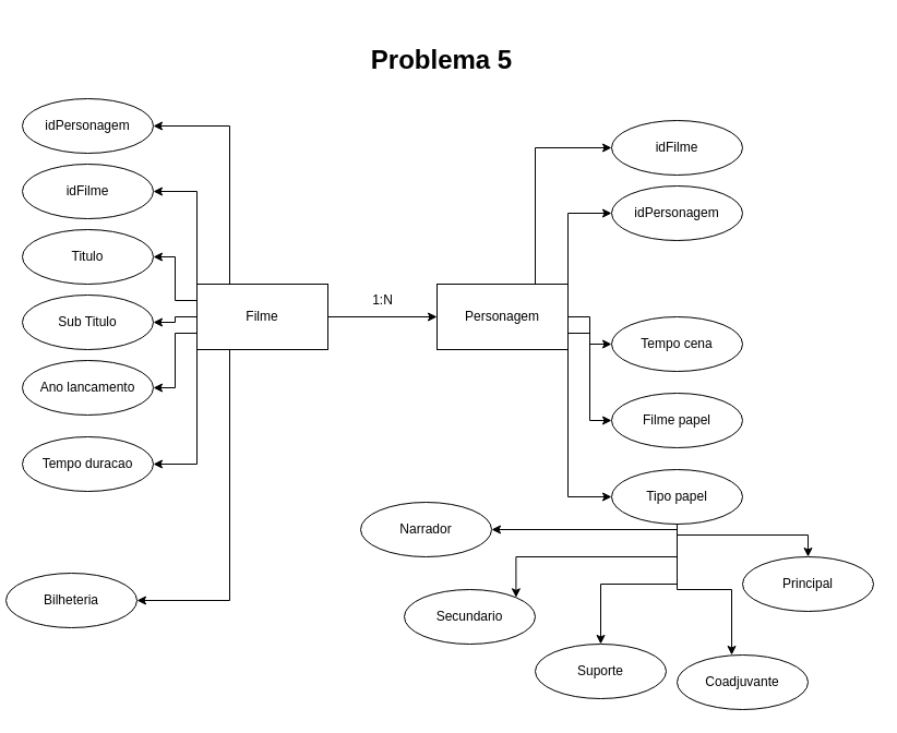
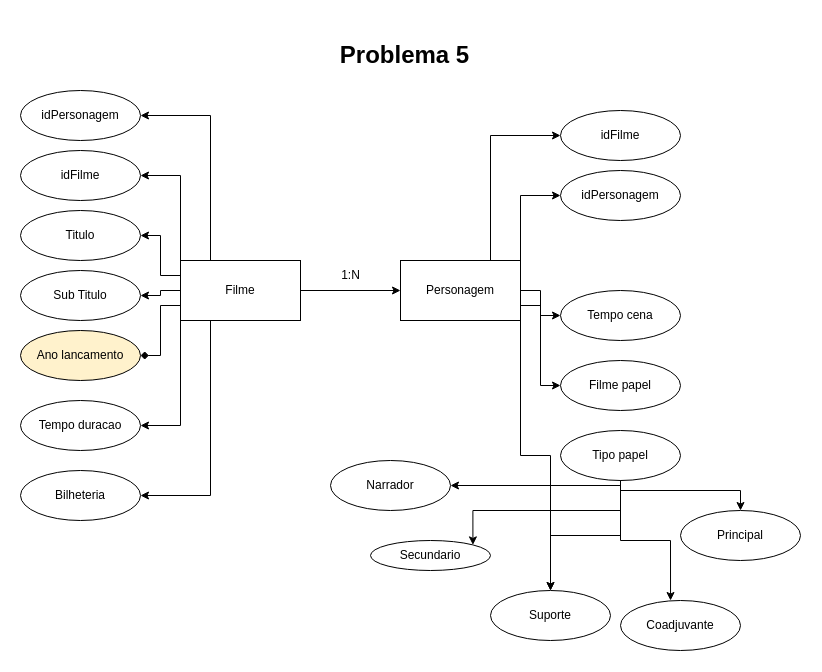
  <mxCell id="0" />
  <mxCell id="1" parent="0" />
  <mxCell id="2" style="edgeStyle=orthogonalEdgeStyle;rounded=0;orthogonalLoop=1;jettySize=auto;html=1;exitX=1;exitY=0.5;exitDx=0;exitDy=0;entryX=0;entryY=0.5;entryDx=0;entryDy=0;" parent="1" source="7" target="27" edge="1"><mxGeometry relative="1" as="geometry" /></mxCell>
  <mxCell id="3" style="edgeStyle=orthogonalEdgeStyle;rounded=0;orthogonalLoop=1;jettySize=auto;html=1;exitX=1;exitY=0;exitDx=0;exitDy=0;entryX=0;entryY=0.5;entryDx=0;entryDy=0;" parent="1" source="7" target="26" edge="1"><mxGeometry relative="1" as="geometry" /></mxCell>
  <mxCell id="4" style="edgeStyle=orthogonalEdgeStyle;rounded=0;orthogonalLoop=1;jettySize=auto;html=1;exitX=0.75;exitY=0;exitDx=0;exitDy=0;entryX=0;entryY=0.5;entryDx=0;entryDy=0;" parent="1" source="7" target="25" edge="1"><mxGeometry relative="1" as="geometry" /></mxCell>
  <mxCell id="5" style="edgeStyle=orthogonalEdgeStyle;rounded=0;orthogonalLoop=1;jettySize=auto;html=1;exitX=1;exitY=0.75;exitDx=0;exitDy=0;entryX=0;entryY=0.5;entryDx=0;entryDy=0;" parent="1" source="7" target="28" edge="1"><mxGeometry relative="1" as="geometry" /></mxCell>
- <mxCell id="6" style="edgeStyle=orthogonalEdgeStyle;rounded=0;orthogonalLoop=1;jettySize=auto;html=1;exitX=1;exitY=1;exitDx=0;exitDy=0;entryX=0;entryY=0.5;entryDx=0;entryDy=0;" parent="1" source="7" target="33" edge="1"><mxGeometry relative="1" as="geometry" /></mxCell>
+ <mxCell id="6" style="edgeStyle=orthogonalEdgeStyle;rounded=0;orthogonalLoop=1;jettySize=auto;html=1;exitX=1;exitY=1;exitDx=0;exitDy=0;" parent="1" source="7" target="36" edge="1"><mxGeometry relative="1" as="geometry" /></mxCell>
  <mxCell id="7" value="Personagem" style="rounded=0;whiteSpace=wrap;html=1;" parent="1" vertex="1"><mxGeometry x="400" y="260" width="120" height="60" as="geometry" /></mxCell>
  <mxCell id="8" style="edgeStyle=orthogonalEdgeStyle;rounded=0;orthogonalLoop=1;jettySize=auto;html=1;exitX=1;exitY=0.5;exitDx=0;exitDy=0;" parent="1" source="16" target="7" edge="1"><mxGeometry relative="1" as="geometry" /></mxCell>
  <mxCell id="9" style="edgeStyle=orthogonalEdgeStyle;rounded=0;orthogonalLoop=1;jettySize=auto;html=1;exitX=0;exitY=0.5;exitDx=0;exitDy=0;entryX=1;entryY=0.5;entryDx=0;entryDy=0;" parent="1" source="16" target="21" edge="1"><mxGeometry relative="1" as="geometry" /></mxCell>
  <mxCell id="10" style="edgeStyle=orthogonalEdgeStyle;rounded=0;orthogonalLoop=1;jettySize=auto;html=1;exitX=0;exitY=0.25;exitDx=0;exitDy=0;entryX=1;entryY=0.5;entryDx=0;entryDy=0;" parent="1" source="16" target="20" edge="1"><mxGeometry relative="1" as="geometry" /></mxCell>
  <mxCell id="11" style="edgeStyle=orthogonalEdgeStyle;rounded=0;orthogonalLoop=1;jettySize=auto;html=1;exitX=0;exitY=0;exitDx=0;exitDy=0;entryX=1;entryY=0.5;entryDx=0;entryDy=0;" parent="1" source="16" target="19" edge="1"><mxGeometry relative="1" as="geometry" /></mxCell>
  <mxCell id="12" style="edgeStyle=orthogonalEdgeStyle;rounded=0;orthogonalLoop=1;jettySize=auto;html=1;exitX=0.25;exitY=0;exitDx=0;exitDy=0;entryX=1;entryY=0.5;entryDx=0;entryDy=0;" parent="1" source="16" target="18" edge="1"><mxGeometry relative="1" as="geometry" /></mxCell>
- <mxCell id="13" style="edgeStyle=orthogonalEdgeStyle;rounded=0;orthogonalLoop=1;jettySize=auto;html=1;exitX=0;exitY=0.75;exitDx=0;exitDy=0;entryX=1;entryY=0.5;entryDx=0;entryDy=0;" parent="1" source="16" target="22" edge="1"><mxGeometry relative="1" as="geometry" /></mxCell>
+ <mxCell id="13" style="edgeStyle=orthogonalEdgeStyle;rounded=0;orthogonalLoop=1;jettySize=auto;html=1;exitX=0;exitY=0.75;exitDx=0;exitDy=0;entryX=1;entryY=0.5;entryDx=0;entryDy=0;endArrow=diamond;" parent="1" source="16" target="22" edge="1"><mxGeometry relative="1" as="geometry" /></mxCell>
  <mxCell id="14" style="edgeStyle=orthogonalEdgeStyle;rounded=0;orthogonalLoop=1;jettySize=auto;html=1;exitX=0;exitY=1;exitDx=0;exitDy=0;entryX=1;entryY=0.5;entryDx=0;entryDy=0;" parent="1" source="16" target="23" edge="1"><mxGeometry relative="1" as="geometry" /></mxCell>
  <mxCell id="15" style="edgeStyle=orthogonalEdgeStyle;rounded=0;orthogonalLoop=1;jettySize=auto;html=1;exitX=0.25;exitY=1;exitDx=0;exitDy=0;entryX=1;entryY=0.5;entryDx=0;entryDy=0;" parent="1" source="16" target="24" edge="1"><mxGeometry relative="1" as="geometry" /></mxCell>
  <mxCell id="16" value="Filme" style="rounded=0;whiteSpace=wrap;html=1;" parent="1" vertex="1"><mxGeometry x="180" y="260" width="120" height="60" as="geometry" /></mxCell>
  <mxCell id="17" value="1:N" style="text;html=1;align=center;verticalAlign=middle;resizable=0;points=[];autosize=1;strokeColor=none;fillColor=none;" parent="1" vertex="1"><mxGeometry x="330" y="260" width="40" height="30" as="geometry" /></mxCell>
  <mxCell id="18" value="idPersonagem" style="ellipse;whiteSpace=wrap;html=1;" parent="1" vertex="1"><mxGeometry x="20" y="90" width="120" height="50" as="geometry" /></mxCell>
  <mxCell id="19" value="idFilme" style="ellipse;whiteSpace=wrap;html=1;" parent="1" vertex="1"><mxGeometry x="20" y="150" width="120" height="50" as="geometry" /></mxCell>
  <mxCell id="20" value="Titulo" style="ellipse;whiteSpace=wrap;html=1;" parent="1" vertex="1"><mxGeometry x="20" y="210" width="120" height="50" as="geometry" /></mxCell>
  <mxCell id="21" value="Sub Titulo" style="ellipse;whiteSpace=wrap;html=1;" parent="1" vertex="1"><mxGeometry x="20" y="270" width="120" height="50" as="geometry" /></mxCell>
- <mxCell id="22" value="Ano lancamento" style="ellipse;whiteSpace=wrap;html=1;" parent="1" vertex="1"><mxGeometry x="20" y="330" width="120" height="50" as="geometry" /></mxCell>
+ <mxCell id="22" value="Ano lancamento" style="ellipse;whiteSpace=wrap;html=1;fillColor=#fff2cc;" parent="1" vertex="1"><mxGeometry x="20" y="330" width="120" height="50" as="geometry" /></mxCell>
  <mxCell id="23" value="Tempo duracao" style="ellipse;whiteSpace=wrap;html=1;" parent="1" vertex="1"><mxGeometry x="20" y="400" width="120" height="50" as="geometry" /></mxCell>
- <mxCell id="24" value="Bilheteria" style="ellipse;whiteSpace=wrap;html=1;" parent="1" vertex="1"><mxGeometry x="5" y="525" width="120" height="50" as="geometry" /></mxCell>
+ <mxCell id="24" value="Bilheteria" style="ellipse;whiteSpace=wrap;html=1;" parent="1" vertex="1"><mxGeometry x="20" y="470" width="120" height="50" as="geometry" /></mxCell>
  <mxCell id="25" value="idFilme" style="ellipse;whiteSpace=wrap;html=1;" parent="1" vertex="1"><mxGeometry x="560" y="110" width="120" height="50" as="geometry" /></mxCell>
  <mxCell id="26" value="idPersonagem" style="ellipse;whiteSpace=wrap;html=1;" parent="1" vertex="1"><mxGeometry x="560" y="170" width="120" height="50" as="geometry" /></mxCell>
  <mxCell id="27" value="Tempo cena" style="ellipse;whiteSpace=wrap;html=1;" parent="1" vertex="1"><mxGeometry x="560" y="290" width="120" height="50" as="geometry" /></mxCell>
  <mxCell id="28" value="Filme papel" style="ellipse;whiteSpace=wrap;html=1;" parent="1" vertex="1"><mxGeometry x="560" y="360" width="120" height="50" as="geometry" /></mxCell>
  <mxCell id="29" style="edgeStyle=orthogonalEdgeStyle;rounded=0;orthogonalLoop=1;jettySize=auto;html=1;exitX=0.5;exitY=1;exitDx=0;exitDy=0;entryX=1;entryY=0.5;entryDx=0;entryDy=0;" edge="1" parent="1" source="33" target="38"><mxGeometry relative="1" as="geometry"><Array as="points"><mxPoint x="620" y="485" /></Array></mxGeometry></mxCell>
  <mxCell id="30" style="edgeStyle=orthogonalEdgeStyle;rounded=0;orthogonalLoop=1;jettySize=auto;html=1;exitX=0.5;exitY=1;exitDx=0;exitDy=0;entryX=1;entryY=0;entryDx=0;entryDy=0;" edge="1" parent="1" source="33" target="37"><mxGeometry relative="1" as="geometry" /></mxCell>
  <mxCell id="31" style="edgeStyle=orthogonalEdgeStyle;rounded=0;orthogonalLoop=1;jettySize=auto;html=1;exitX=0.5;exitY=1;exitDx=0;exitDy=0;entryX=0.5;entryY=0;entryDx=0;entryDy=0;" edge="1" parent="1" source="33" target="36"><mxGeometry relative="1" as="geometry" /></mxCell>
  <mxCell id="32" style="edgeStyle=orthogonalEdgeStyle;rounded=0;orthogonalLoop=1;jettySize=auto;html=1;exitX=0.5;exitY=1;exitDx=0;exitDy=0;entryX=0.5;entryY=0;entryDx=0;entryDy=0;" edge="1" parent="1" source="33" target="34"><mxGeometry relative="1" as="geometry"><Array as="points"><mxPoint x="620" y="490" /><mxPoint x="740" y="490" /></Array></mxGeometry></mxCell>
  <mxCell id="33" value="Tipo papel" style="ellipse;whiteSpace=wrap;html=1;" parent="1" vertex="1"><mxGeometry x="560" y="430" width="120" height="50" as="geometry" /></mxCell>
  <mxCell id="34" value="Principal" style="ellipse;whiteSpace=wrap;html=1;" parent="1" vertex="1"><mxGeometry x="680" y="510" width="120" height="50" as="geometry" /></mxCell>
  <mxCell id="35" value="Coadjuvante" style="ellipse;whiteSpace=wrap;html=1;" parent="1" vertex="1"><mxGeometry x="620" y="600" width="120" height="50" as="geometry" /></mxCell>
  <mxCell id="36" value="Suporte" style="ellipse;whiteSpace=wrap;html=1;" parent="1" vertex="1"><mxGeometry x="490" y="590" width="120" height="50" as="geometry" /></mxCell>
- <mxCell id="37" value="Secundario" style="ellipse;whiteSpace=wrap;html=1;" parent="1" vertex="1"><mxGeometry x="370" y="540" width="120" height="50" as="geometry" /></mxCell>
+ <mxCell id="37" value="Secundario" style="ellipse;whiteSpace=wrap;html=1;" parent="1" vertex="1"><mxGeometry x="370" y="540" width="120" height="30" as="geometry" /></mxCell>
  <mxCell id="38" value="Narrador" style="ellipse;whiteSpace=wrap;html=1;" parent="1" vertex="1"><mxGeometry x="330" y="460" width="120" height="50" as="geometry" /></mxCell>
  <mxCell id="39" style="edgeStyle=orthogonalEdgeStyle;rounded=0;orthogonalLoop=1;jettySize=auto;html=1;exitX=0.5;exitY=1;exitDx=0;exitDy=0;entryX=0.417;entryY=0;entryDx=0;entryDy=0;entryPerimeter=0;" edge="1" parent="1" source="33" target="35"><mxGeometry relative="1" as="geometry" /></mxCell>
  <mxCell id="40" value="&lt;h1&gt;Problema 5&lt;/h1&gt;" style="text;html=1;align=center;verticalAlign=middle;resizable=0;points=[];autosize=1;strokeColor=none;fillColor=none;" vertex="1" parent="1"><mxGeometry x="329" y="20" width="150" height="70" as="geometry" /></mxCell>
